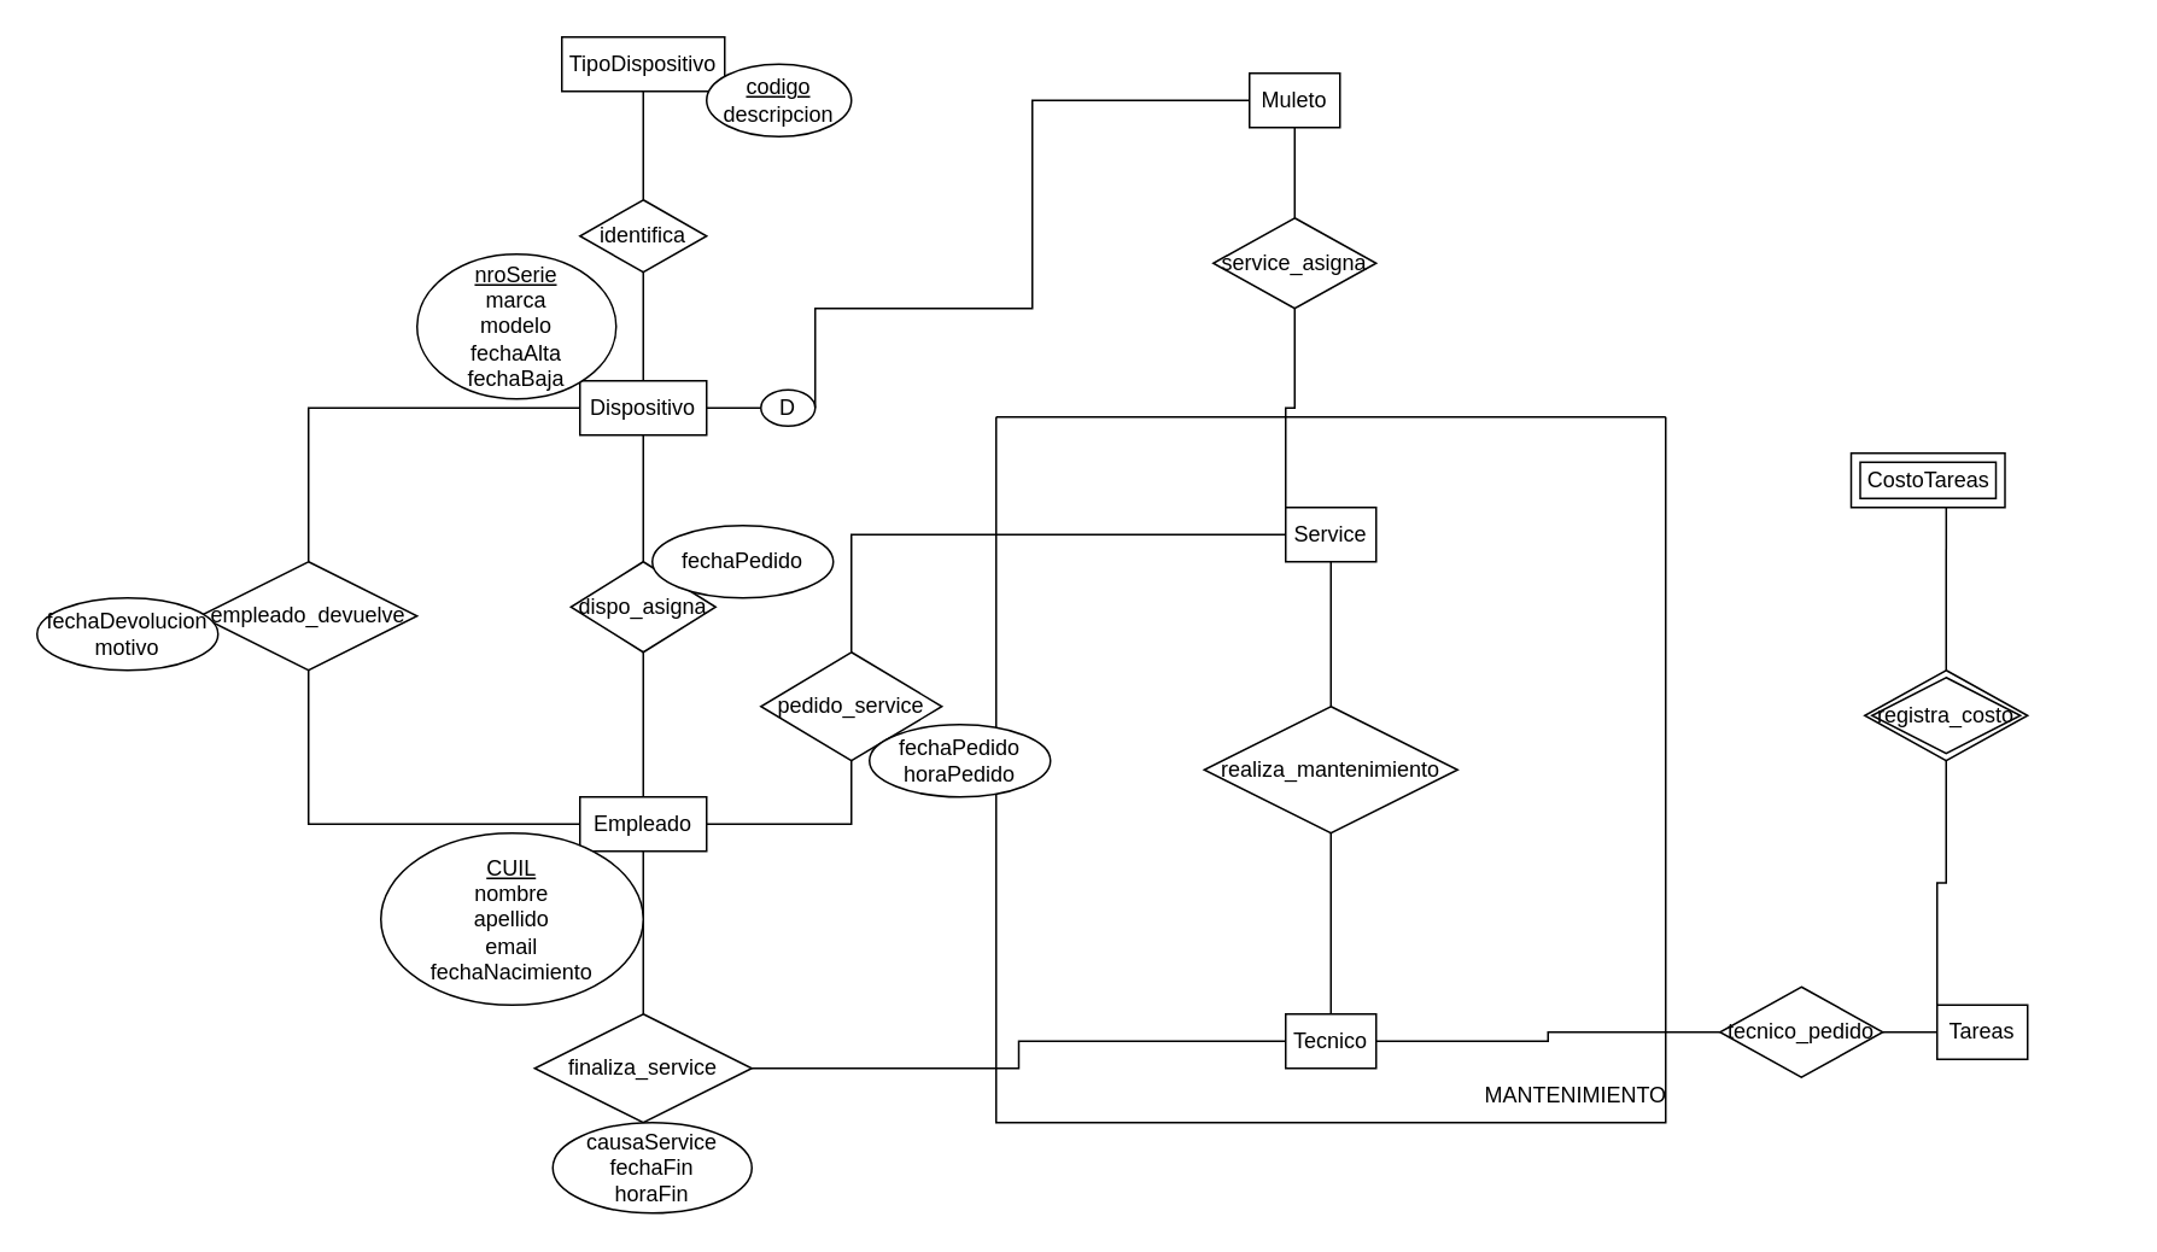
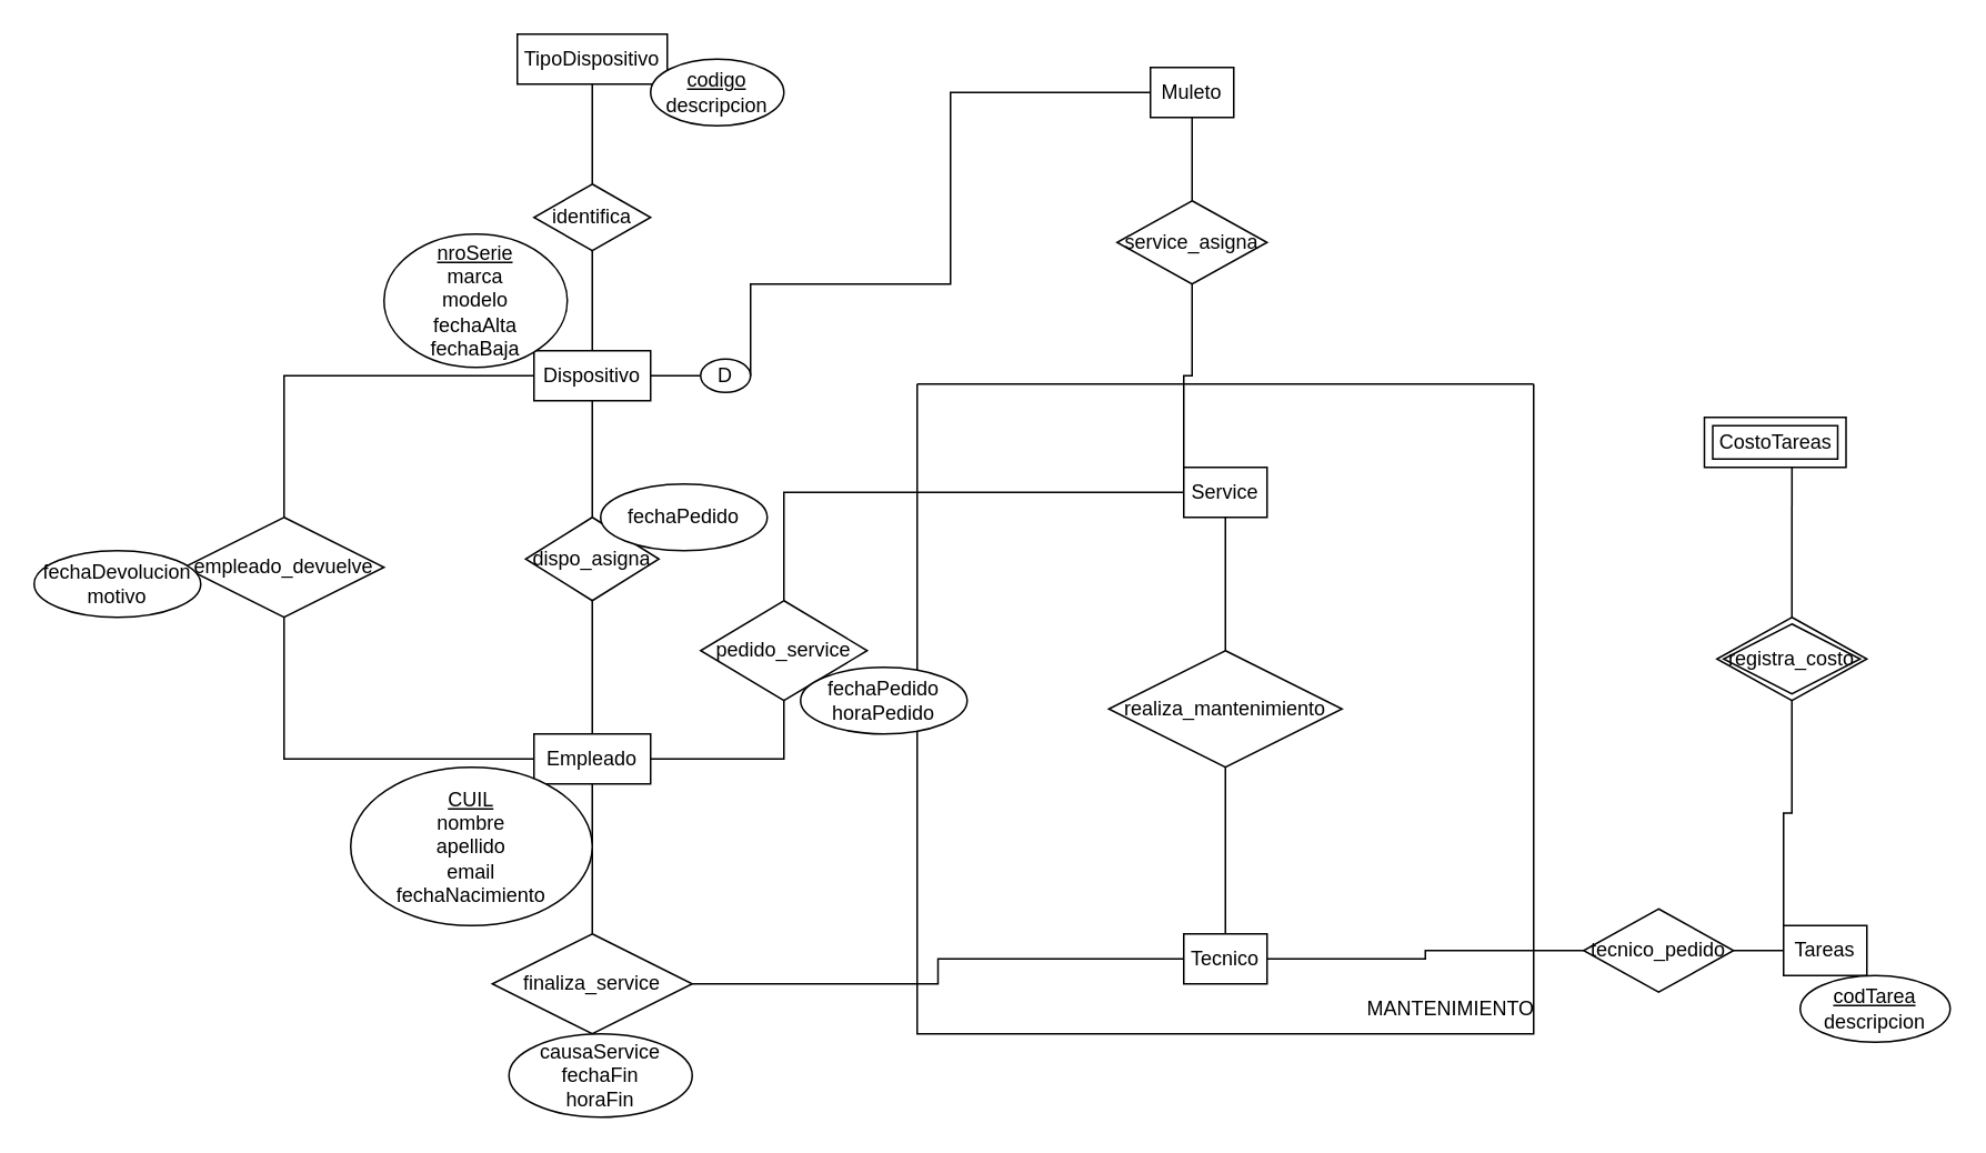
  <mxCell id="0" />
  <mxCell id="1" parent="0" />
  <mxCell id="2" style="edgeStyle=orthogonalEdgeStyle;rounded=0;orthogonalLoop=1;jettySize=auto;html=1;exitX=1;exitY=0.5;exitDx=0;exitDy=0;entryX=0;entryY=0.5;entryDx=0;entryDy=0;endArrow=none;endFill=0;" edge="1" parent="1" source="3" target="35"><mxGeometry relative="1" as="geometry" /></mxCell>
  <mxCell id="3" value="Dispositivo" style="whiteSpace=wrap;html=1;align=center;" vertex="1" parent="1"><mxGeometry x="320" y="210" width="70" height="30" as="geometry" /></mxCell>
  <mxCell id="4" style="edgeStyle=orthogonalEdgeStyle;rounded=0;orthogonalLoop=1;jettySize=auto;html=1;exitX=0.5;exitY=1;exitDx=0;exitDy=0;entryX=0.5;entryY=0;entryDx=0;entryDy=0;endArrow=none;endFill=0;" edge="1" parent="1" source="5" target="22"><mxGeometry relative="1" as="geometry" /></mxCell>
  <mxCell id="5" value="TipoDispositivo" style="whiteSpace=wrap;html=1;align=center;" vertex="1" parent="1"><mxGeometry x="310" width="90" height="30" as="geometry" y="20" /></mxCell>
  <mxCell id="6" style="edgeStyle=orthogonalEdgeStyle;rounded=0;orthogonalLoop=1;jettySize=auto;html=1;exitX=0.5;exitY=1;exitDx=0;exitDy=0;entryX=0.5;entryY=0;entryDx=0;entryDy=0;endArrow=none;endFill=0;" edge="1" parent="1" source="8" target="24"><mxGeometry relative="1" as="geometry" /></mxCell>
  <mxCell id="7" style="edgeStyle=orthogonalEdgeStyle;rounded=0;orthogonalLoop=1;jettySize=auto;html=1;exitX=0;exitY=0.5;exitDx=0;exitDy=0;entryX=0.5;entryY=1;entryDx=0;entryDy=0;endArrow=none;endFill=0;" edge="1" parent="1" source="8" target="39"><mxGeometry relative="1" as="geometry" /></mxCell>
  <mxCell id="8" value="Empleado" style="whiteSpace=wrap;html=1;align=center;" vertex="1" parent="1"><mxGeometry x="320" y="440" width="70" height="30" as="geometry" /></mxCell>
  <mxCell id="9" value="Tareas" style="whiteSpace=wrap;html=1;align=center;" vertex="1" parent="1"><mxGeometry x="1070" y="555" width="50" height="30" as="geometry" /></mxCell>
  <mxCell id="10" value="CostoTareas" style="shape=ext;margin=3;double=1;whiteSpace=wrap;html=1;align=center;" vertex="1" parent="1"><mxGeometry x="1022.5" y="250" width="85" height="30" as="geometry" /></mxCell>
  <mxCell id="11" value="" style="swimlane;startSize=0;" vertex="1" parent="1"><mxGeometry x="550" y="230" width="370" height="390" as="geometry" /></mxCell>
  <mxCell id="12" value="MANTENIMIENTO" style="text;html=1;align=center;verticalAlign=middle;resizable=0;points=[];autosize=1;strokeColor=none;fillColor=none;" vertex="1" parent="11"><mxGeometry x="260" y="360" width="120" height="30" as="geometry" /></mxCell>
  <mxCell id="13" value="Service" style="whiteSpace=wrap;html=1;align=center;" vertex="1" parent="11"><mxGeometry x="160" y="50" width="50" height="30" as="geometry" /></mxCell>
  <mxCell id="14" value="Tecnico" style="whiteSpace=wrap;html=1;align=center;" vertex="1" parent="11"><mxGeometry x="160" y="330" width="50" height="30" as="geometry" /></mxCell>
  <mxCell id="15" style="edgeStyle=orthogonalEdgeStyle;rounded=0;orthogonalLoop=1;jettySize=auto;html=1;exitX=0.5;exitY=1;exitDx=0;exitDy=0;endArrow=none;endFill=0;" edge="1" parent="11" source="16" target="14"><mxGeometry relative="1" as="geometry" /></mxCell>
  <mxCell id="16" value="realiza_mantenimiento" style="shape=rhombus;perimeter=rhombusPerimeter;whiteSpace=wrap;html=1;align=center;" vertex="1" parent="11"><mxGeometry x="115" y="160" width="140" height="70" as="geometry" /></mxCell>
  <mxCell id="17" style="edgeStyle=orthogonalEdgeStyle;rounded=0;orthogonalLoop=1;jettySize=auto;html=1;exitX=0.5;exitY=1;exitDx=0;exitDy=0;entryX=0.5;entryY=0;entryDx=0;entryDy=0;endArrow=none;endFill=0;" edge="1" parent="11" source="13" target="16"><mxGeometry relative="1" as="geometry" /></mxCell>
  <mxCell id="18" style="edgeStyle=orthogonalEdgeStyle;rounded=0;orthogonalLoop=1;jettySize=auto;html=1;exitX=0.5;exitY=0;exitDx=0;exitDy=0;entryX=0.5;entryY=1;entryDx=0;entryDy=0;endArrow=none;endFill=0;" edge="1" parent="1" source="20" target="3"><mxGeometry relative="1" as="geometry" /></mxCell>
  <mxCell id="19" style="edgeStyle=orthogonalEdgeStyle;rounded=0;orthogonalLoop=1;jettySize=auto;html=1;exitX=0.5;exitY=1;exitDx=0;exitDy=0;entryX=0.5;entryY=0;entryDx=0;entryDy=0;endArrow=none;endFill=0;" edge="1" parent="1" source="20" target="8"><mxGeometry relative="1" as="geometry" /></mxCell>
  <mxCell id="20" value="dispo_asigna" style="shape=rhombus;perimeter=rhombusPerimeter;whiteSpace=wrap;html=1;align=center;" vertex="1" parent="1"><mxGeometry x="315" y="310" width="80" height="50" as="geometry" /></mxCell>
  <mxCell id="21" style="edgeStyle=orthogonalEdgeStyle;rounded=0;orthogonalLoop=1;jettySize=auto;html=1;exitX=0.5;exitY=1;exitDx=0;exitDy=0;endArrow=none;endFill=0;" edge="1" parent="1" source="22" target="3"><mxGeometry relative="1" as="geometry" /></mxCell>
  <mxCell id="22" value="identifica" style="shape=rhombus;perimeter=rhombusPerimeter;whiteSpace=wrap;html=1;align=center;" vertex="1" parent="1"><mxGeometry x="320" y="110" width="70" height="40" as="geometry" /></mxCell>
  <mxCell id="23" style="edgeStyle=orthogonalEdgeStyle;rounded=0;orthogonalLoop=1;jettySize=auto;html=1;exitX=1;exitY=0.5;exitDx=0;exitDy=0;entryX=0;entryY=0.5;entryDx=0;entryDy=0;endArrow=none;endFill=0;" edge="1" parent="1" source="24" target="14"><mxGeometry relative="1" as="geometry" /></mxCell>
  <mxCell id="24" value="finaliza_service" style="shape=rhombus;perimeter=rhombusPerimeter;whiteSpace=wrap;html=1;align=center;" vertex="1" parent="1"><mxGeometry x="295" y="560" width="120" height="60" as="geometry" /></mxCell>
  <mxCell id="25" style="edgeStyle=orthogonalEdgeStyle;rounded=0;orthogonalLoop=1;jettySize=auto;html=1;exitX=0.5;exitY=1;exitDx=0;exitDy=0;entryX=1;entryY=0.5;entryDx=0;entryDy=0;endArrow=none;endFill=0;" edge="1" parent="1" source="27" target="8"><mxGeometry relative="1" as="geometry" /></mxCell>
  <mxCell id="26" style="edgeStyle=orthogonalEdgeStyle;rounded=0;orthogonalLoop=1;jettySize=auto;html=1;exitX=0.5;exitY=0;exitDx=0;exitDy=0;entryX=0;entryY=0.5;entryDx=0;entryDy=0;endArrow=none;endFill=0;" edge="1" parent="1" source="27" target="13"><mxGeometry relative="1" as="geometry" /></mxCell>
  <mxCell id="27" value="pedido_service" style="shape=rhombus;perimeter=rhombusPerimeter;whiteSpace=wrap;html=1;align=center;" vertex="1" parent="1"><mxGeometry x="420" y="360" width="100" height="60" as="geometry" /></mxCell>
  <mxCell id="28" style="edgeStyle=orthogonalEdgeStyle;rounded=0;orthogonalLoop=1;jettySize=auto;html=1;exitX=1;exitY=0.5;exitDx=0;exitDy=0;entryX=0;entryY=0.5;entryDx=0;entryDy=0;endArrow=none;endFill=0;" edge="1" parent="1" source="30" target="9"><mxGeometry relative="1" as="geometry" /></mxCell>
  <mxCell id="29" style="edgeStyle=orthogonalEdgeStyle;rounded=0;orthogonalLoop=1;jettySize=auto;html=1;exitX=0;exitY=0.5;exitDx=0;exitDy=0;entryX=1;entryY=0.5;entryDx=0;entryDy=0;endArrow=none;endFill=0;" edge="1" parent="1" source="30" target="14"><mxGeometry relative="1" as="geometry" /></mxCell>
  <mxCell id="30" value="tecnico_pedido" style="shape=rhombus;perimeter=rhombusPerimeter;whiteSpace=wrap;html=1;align=center;" vertex="1" parent="1"><mxGeometry x="950" y="545" width="90" height="50" as="geometry" /></mxCell>
  <mxCell id="31" style="edgeStyle=orthogonalEdgeStyle;rounded=0;orthogonalLoop=1;jettySize=auto;html=1;exitX=0.5;exitY=1;exitDx=0;exitDy=0;entryX=0;entryY=0;entryDx=0;entryDy=0;endArrow=none;endFill=0;" edge="1" parent="1" source="33" target="9"><mxGeometry relative="1" as="geometry" /></mxCell>
  <mxCell id="32" style="edgeStyle=orthogonalEdgeStyle;rounded=0;orthogonalLoop=1;jettySize=auto;html=1;exitX=0.5;exitY=0;exitDx=0;exitDy=0;entryX=0.618;entryY=1;entryDx=0;entryDy=0;entryPerimeter=0;endArrow=none;endFill=0;" edge="1" parent="1" source="33" target="10"><mxGeometry relative="1" as="geometry" /></mxCell>
  <mxCell id="33" value="registra_costo" style="shape=rhombus;double=1;perimeter=rhombusPerimeter;whiteSpace=wrap;html=1;align=center;" vertex="1" parent="1"><mxGeometry x="1030" y="370" width="90" height="50" as="geometry" /></mxCell>
  <mxCell id="34" style="edgeStyle=orthogonalEdgeStyle;rounded=0;orthogonalLoop=1;jettySize=auto;html=1;exitX=1;exitY=0.5;exitDx=0;exitDy=0;entryX=0;entryY=0.5;entryDx=0;entryDy=0;endArrow=none;endFill=0;" edge="1" parent="1" source="35" target="37"><mxGeometry relative="1" as="geometry"><Array as="points"><mxPoint x="450" y="170" /><mxPoint x="570" y="170" /><mxPoint x="570" y="55" /></Array></mxGeometry></mxCell>
  <mxCell id="35" value="D" style="ellipse;whiteSpace=wrap;html=1;" vertex="1" parent="1"><mxGeometry x="420" y="215" width="30" height="20" as="geometry" /></mxCell>
  <mxCell id="36" style="edgeStyle=orthogonalEdgeStyle;rounded=0;orthogonalLoop=1;jettySize=auto;html=1;exitX=0.5;exitY=1;exitDx=0;exitDy=0;entryX=0.5;entryY=0;entryDx=0;entryDy=0;endArrow=none;endFill=0;" edge="1" parent="1" source="37" target="41"><mxGeometry relative="1" as="geometry" /></mxCell>
  <mxCell id="37" value="Muleto" style="whiteSpace=wrap;html=1;align=center;" vertex="1" parent="1"><mxGeometry x="690" y="40" width="50" height="30" as="geometry" /></mxCell>
  <mxCell id="38" style="edgeStyle=orthogonalEdgeStyle;rounded=0;orthogonalLoop=1;jettySize=auto;html=1;exitX=0.5;exitY=0;exitDx=0;exitDy=0;entryX=0;entryY=0.5;entryDx=0;entryDy=0;endArrow=none;endFill=0;" edge="1" parent="1" source="39" target="3"><mxGeometry relative="1" as="geometry" /></mxCell>
  <mxCell id="39" value="empleado_devuelve" style="shape=rhombus;perimeter=rhombusPerimeter;whiteSpace=wrap;html=1;align=center;" vertex="1" parent="1"><mxGeometry x="110" y="310" width="120" height="60" as="geometry" /></mxCell>
  <mxCell id="40" style="edgeStyle=orthogonalEdgeStyle;rounded=0;orthogonalLoop=1;jettySize=auto;html=1;exitX=0.5;exitY=1;exitDx=0;exitDy=0;entryX=0;entryY=0;entryDx=0;entryDy=0;endArrow=none;endFill=0;" edge="1" parent="1" source="41" target="13"><mxGeometry relative="1" as="geometry" /></mxCell>
  <mxCell id="41" value="service_asigna" style="shape=rhombus;perimeter=rhombusPerimeter;whiteSpace=wrap;html=1;align=center;" vertex="1" parent="1"><mxGeometry x="670" y="120" width="90" height="50" as="geometry" /></mxCell>
  <mxCell id="42" value="&lt;u&gt;nroSerie&lt;/u&gt;&lt;br&gt;marca&lt;br&gt;modelo&lt;br&gt;fechaAlta&lt;br&gt;fechaBaja" style="ellipse;whiteSpace=wrap;html=1;align=center;" vertex="1" parent="1"><mxGeometry x="230" y="140" width="110" height="80" as="geometry" /></mxCell>
  <mxCell id="43" value="&lt;u&gt;codigo&lt;/u&gt;&lt;br&gt;descripcion" style="ellipse;whiteSpace=wrap;html=1;align=center;" vertex="1" parent="1"><mxGeometry x="390" y="35" width="80" height="40" as="geometry" /></mxCell>
  <mxCell id="44" value="fechaPedido" style="ellipse;whiteSpace=wrap;html=1;align=center;" vertex="1" parent="1"><mxGeometry x="360" y="290" width="100" height="40" as="geometry" /></mxCell>
  <mxCell id="45" value="fechaDevolucion&lt;br&gt;motivo" style="ellipse;whiteSpace=wrap;html=1;align=center;" vertex="1" parent="1"><mxGeometry x="20" y="330" width="100" height="40" as="geometry" /></mxCell>
  <mxCell id="46" value="&lt;u&gt;CUIL&lt;/u&gt;&lt;br&gt;nombre&lt;br&gt;apellido&lt;br&gt;email&lt;br&gt;fechaNacimiento" style="ellipse;whiteSpace=wrap;html=1;align=center;" vertex="1" parent="1"><mxGeometry x="210" y="460" width="145" height="95" as="geometry" /></mxCell>
  <mxCell id="47" value="fechaPedido&lt;br&gt;horaPedido" style="ellipse;whiteSpace=wrap;html=1;align=center;" vertex="1" parent="1"><mxGeometry x="480" y="400" width="100" height="40" as="geometry" /></mxCell>
  <mxCell id="48" value="causaService&lt;br&gt;fechaFin&lt;br&gt;horaFin" style="ellipse;whiteSpace=wrap;html=1;align=center;" vertex="1" parent="1"><mxGeometry x="305" y="620" width="110" height="50" as="geometry" /></mxCell>
+ <mxCell id="49" value="&lt;u&gt;codTarea&lt;/u&gt;&lt;br&gt;descripcion" style="ellipse;whiteSpace=wrap;html=1;align=center;" vertex="1" parent="1"><mxGeometry x="1080" y="585" width="90" height="40" as="geometry" /></mxCell>
